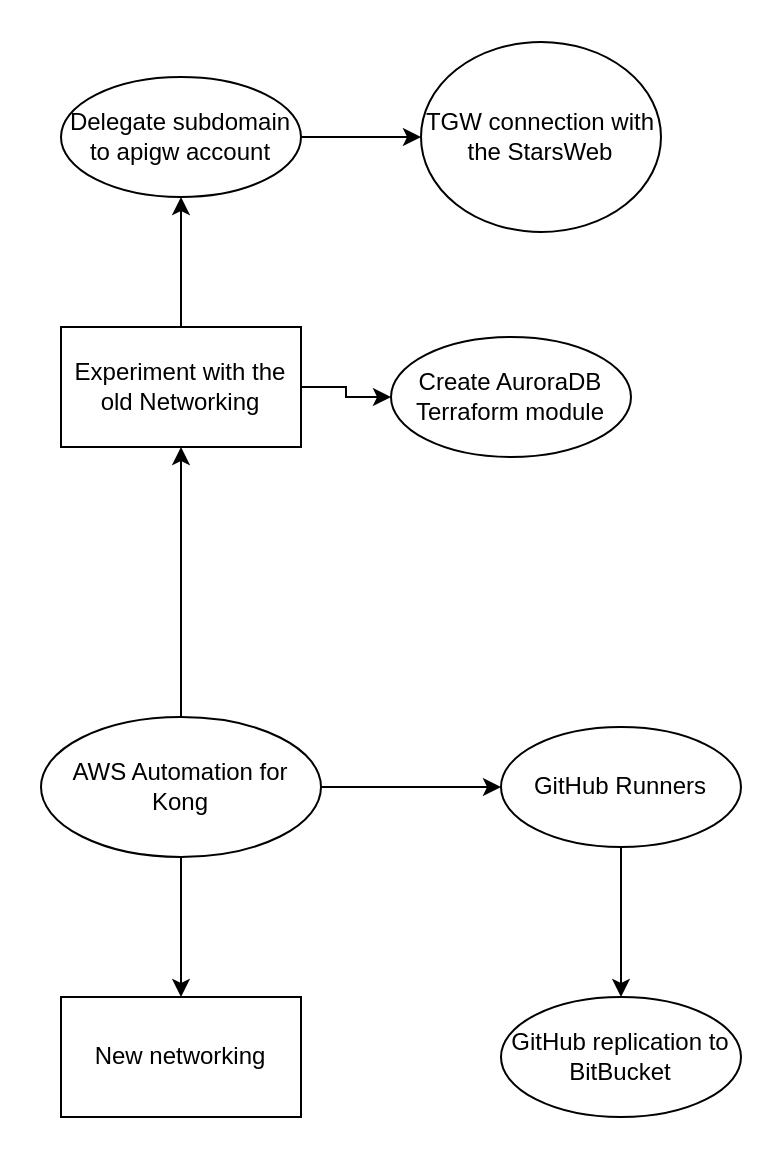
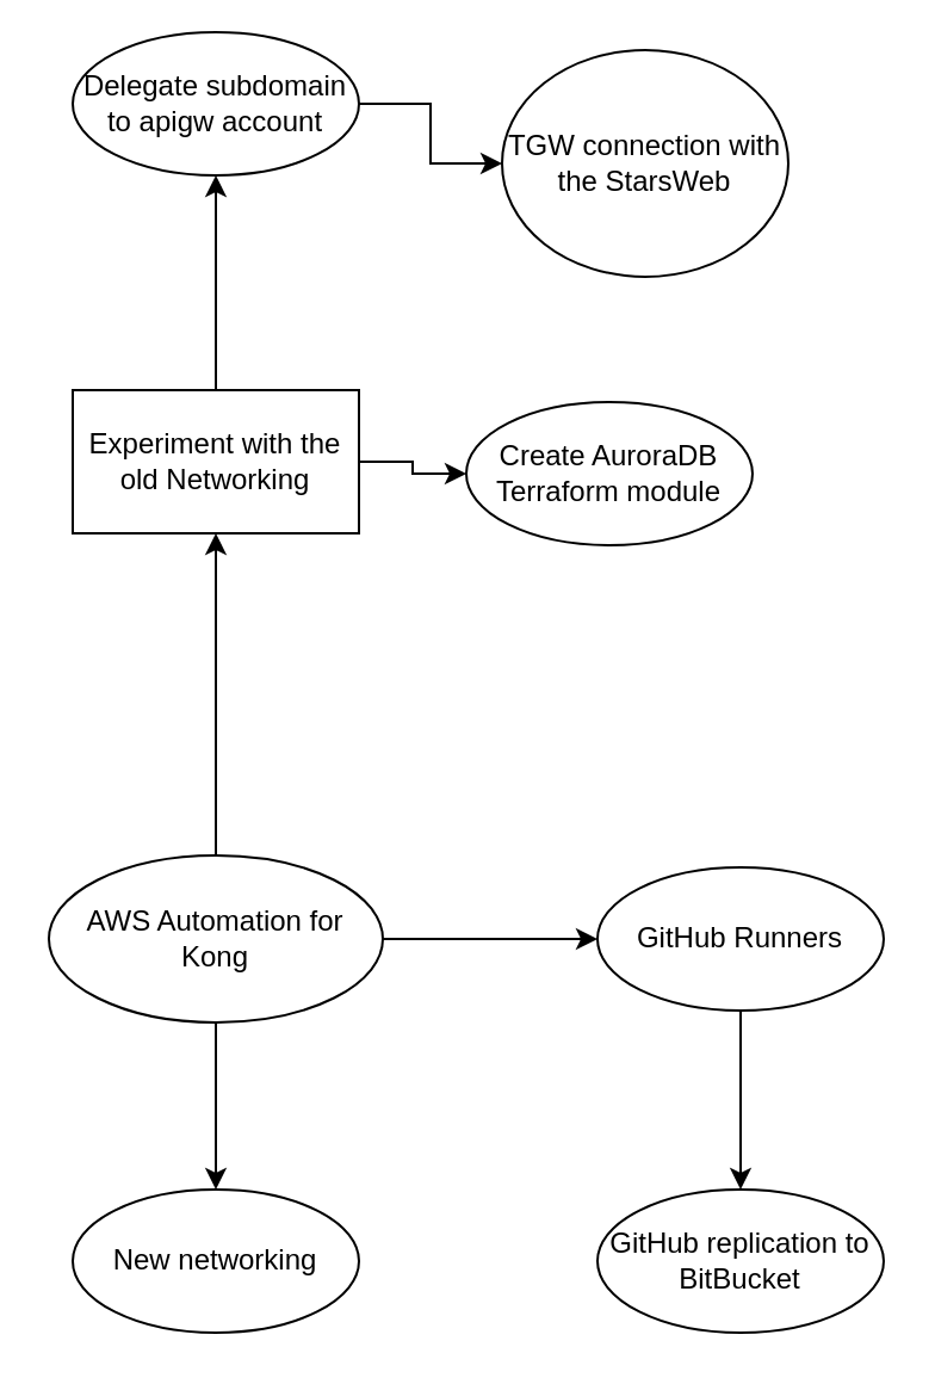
  <mxCell id="0" />
  <mxCell id="1" parent="0" />
  <mxCell id="2" value="" style="edgeStyle=orthogonalEdgeStyle;rounded=0;orthogonalLoop=1;jettySize=auto;html=1;" edge="1" parent="1" source="5" target="8"><mxGeometry relative="1" as="geometry" /></mxCell>
  <mxCell id="3" value="" style="edgeStyle=orthogonalEdgeStyle;rounded=0;orthogonalLoop=1;jettySize=auto;html=1;" edge="1" parent="1" source="5" target="9"><mxGeometry relative="1" as="geometry" /></mxCell>
  <mxCell id="4" value="" style="edgeStyle=orthogonalEdgeStyle;rounded=0;orthogonalLoop=1;jettySize=auto;html=1;" edge="1" parent="1" source="5" target="13"><mxGeometry relative="1" as="geometry" /></mxCell>
  <mxCell id="5" value="AWS Automation for Kong" style="ellipse;whiteSpace=wrap;html=1;align=center;newEdgeStyle={&quot;edgeStyle&quot;:&quot;entityRelationEdgeStyle&quot;,&quot;startArrow&quot;:&quot;none&quot;,&quot;endArrow&quot;:&quot;none&quot;,&quot;segment&quot;:10,&quot;curved&quot;:1};treeFolding=1;treeMoving=1;" vertex="1" parent="1"><mxGeometry x="20" y="358" width="140" height="70" as="geometry" /></mxCell>
  <mxCell id="6" value="" style="edgeStyle=orthogonalEdgeStyle;rounded=0;orthogonalLoop=1;jettySize=auto;html=1;" edge="1" parent="1" source="8" target="10"><mxGeometry relative="1" as="geometry" /></mxCell>
  <mxCell id="7" value="" style="edgeStyle=orthogonalEdgeStyle;rounded=0;orthogonalLoop=1;jettySize=auto;html=1;" edge="1" parent="1" source="8" target="16"><mxGeometry relative="1" as="geometry" /></mxCell>
  <mxCell id="8" value="Experiment with the old Networking" style="whiteSpace=wrap;html=1;" vertex="1" parent="1"><mxGeometry x="30" y="163" width="120" height="60" as="geometry" /></mxCell>
- <mxCell id="9" value="New networking" style="whiteSpace=wrap;html=1;" vertex="1" parent="1"><mxGeometry x="30" y="498" width="120" height="60" as="geometry" /></mxCell>
+ <mxCell id="9" value="New networking" style="ellipse;whiteSpace=wrap;html=1;" vertex="1" parent="1"><mxGeometry x="30" y="498" width="120" height="60" as="geometry" /></mxCell>
  <mxCell id="10" value="Create AuroraDB Terraform module" style="ellipse;whiteSpace=wrap;html=1;" vertex="1" parent="1"><mxGeometry x="195" y="168" width="120" height="60" as="geometry" /></mxCell>
  <mxCell id="11" value="TGW connection with the StarsWeb" style="ellipse;whiteSpace=wrap;html=1;" vertex="1" parent="1"><mxGeometry x="210" y="20.5" width="120" height="95" as="geometry" /></mxCell>
  <mxCell id="12" value="" style="edgeStyle=orthogonalEdgeStyle;rounded=0;orthogonalLoop=1;jettySize=auto;html=1;" edge="1" parent="1" source="13" target="14"><mxGeometry relative="1" as="geometry" /></mxCell>
  <mxCell id="13" value="GitHub Runners" style="ellipse;whiteSpace=wrap;html=1;" vertex="1" parent="1"><mxGeometry x="250" y="363" width="120" height="60" as="geometry" /></mxCell>
  <mxCell id="14" value="GitHub replication to BitBucket" style="ellipse;whiteSpace=wrap;html=1;" vertex="1" parent="1"><mxGeometry x="250" y="498" width="120" height="60" as="geometry" /></mxCell>
  <mxCell id="15" value="" style="edgeStyle=orthogonalEdgeStyle;rounded=0;orthogonalLoop=1;jettySize=auto;html=1;" edge="1" parent="1" source="16" target="11"><mxGeometry relative="1" as="geometry" /></mxCell>
- <mxCell id="16" value="Delegate subdomain to apigw account" style="ellipse;whiteSpace=wrap;html=1;" vertex="1" parent="1"><mxGeometry x="30" y="38" width="120" height="60" as="geometry" /></mxCell>
+ <mxCell id="16" value="Delegate subdomain to apigw account" style="ellipse;whiteSpace=wrap;html=1;" vertex="1" parent="1"><mxGeometry x="30" y="13" width="120" height="60" as="geometry" /></mxCell>
